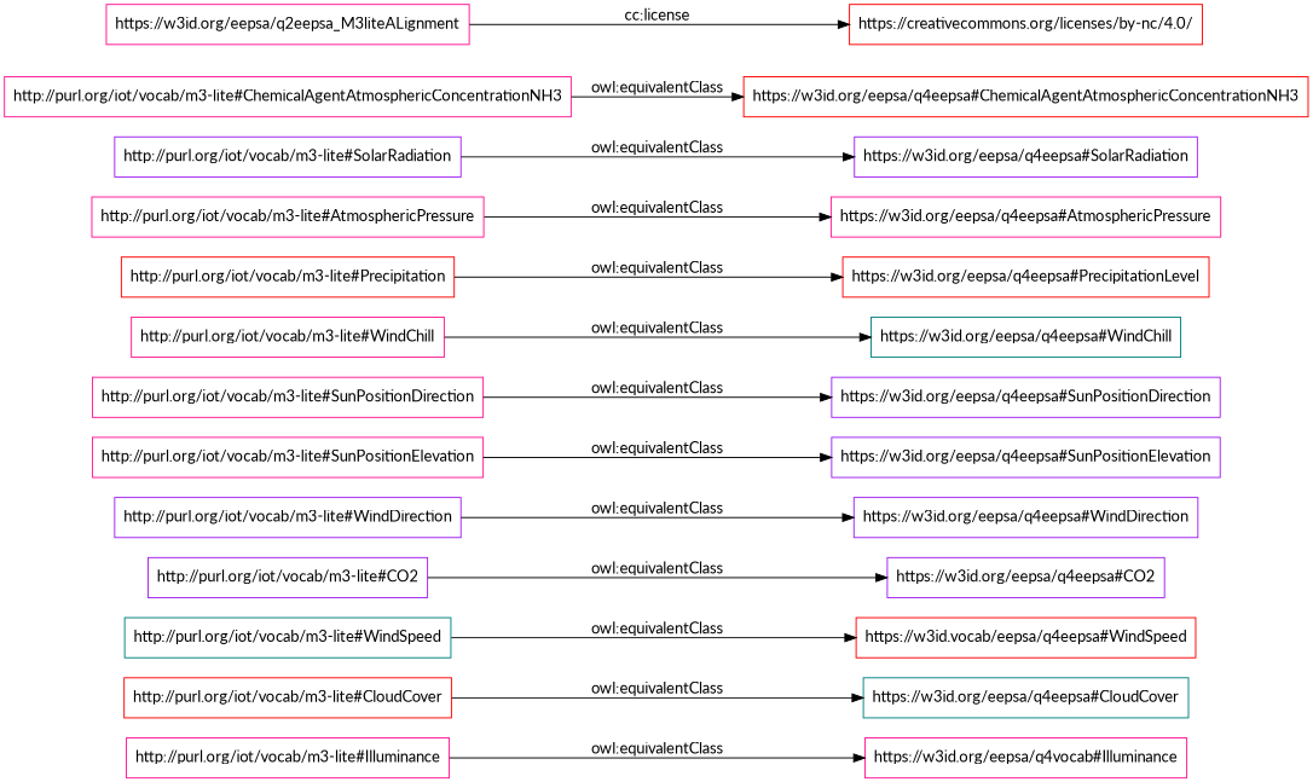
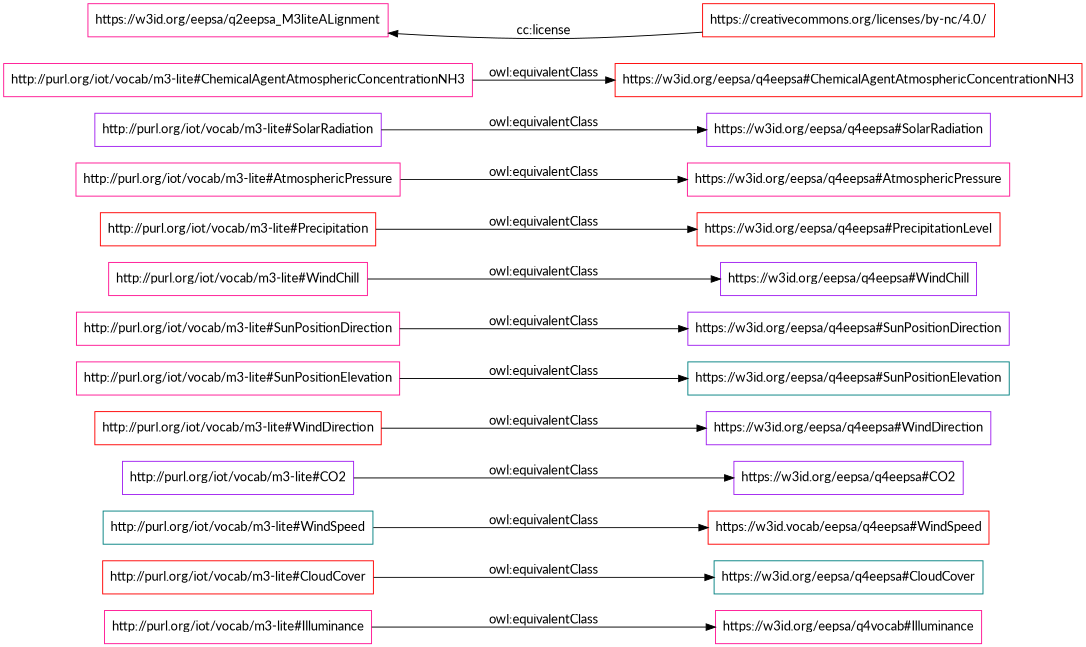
  digraph {
    fontname=Lato
    rankdir=LR
    node [color=deeppink fontname=Lato shape=rectangle]
    edge [fontname=Lato]
    n1 [label="https://w3id.org/eepsa/q4vocab#Illuminance"]
    "http://purl.org/iot/vocab/m3-lite#Illuminance"
    "http://purl.org/iot/vocab/m3-lite#CloudCover" [color=red]
    "https://w3id.org/eepsa/q4eepsa#CloudCover" [color=teal]
    "http://purl.org/iot/vocab/m3-lite#WindSpeed" [color=teal]
    n6 [color=red label="https://w3id.vocab/eepsa/q4eepsa#WindSpeed"]
    "http://purl.org/iot/vocab/m3-lite#CO2" [color=purple]
    "https://w3id.org/eepsa/q4eepsa#CO2" [color=purple]
-   "http://purl.org/iot/vocab/m3-lite#WindDirection" [color=purple]
+   "http://purl.org/iot/vocab/m3-lite#WindDirection" [color=red]
    "https://w3id.org/eepsa/q4eepsa#WindDirection" [color=purple]
-   "https://w3id.org/eepsa/q4eepsa#SunPositionElevation" [color=purple]
+   "https://w3id.org/eepsa/q4eepsa#SunPositionElevation" [color=teal]
    "http://purl.org/iot/vocab/m3-lite#SunPositionElevation"
    "https://w3id.org/eepsa/q4eepsa#SunPositionDirection" [color=purple]
    "http://purl.org/iot/vocab/m3-lite#SunPositionDirection"
-   "https://w3id.org/eepsa/q4eepsa#WindChill" [color=teal]
+   "https://w3id.org/eepsa/q4eepsa#WindChill" [color=purple]
    "http://purl.org/iot/vocab/m3-lite#WindChill"
    "http://purl.org/iot/vocab/m3-lite#Precipitation" [color=red]
    "https://w3id.org/eepsa/q4eepsa#PrecipitationLevel" [color=red]
    "http://purl.org/iot/vocab/m3-lite#AtmosphericPressure"
    "https://w3id.org/eepsa/q4eepsa#AtmosphericPressure"
    "http://purl.org/iot/vocab/m3-lite#SolarRadiation" [color=purple]
    "https://w3id.org/eepsa/q4eepsa#SolarRadiation" [color=purple]
    "https://w3id.org/eepsa/q4eepsa#ChemicalAgentAtmosphericConcentrationNH3" [color=red]
    "http://purl.org/iot/vocab/m3-lite#ChemicalAgentAtmosphericConcentrationNH3"
    n25 [label="https://w3id.org/eepsa/q2eepsa_M3liteALignment"]
    "https://creativecommons.org/licenses/by-nc/4.0/" [color=red]
    "http://purl.org/iot/vocab/m3-lite#Illuminance" -> n1 [label="owl:equivalentClass"]
    "http://purl.org/iot/vocab/m3-lite#CloudCover" -> "https://w3id.org/eepsa/q4eepsa#CloudCover" [label="owl:equivalentClass"]
    "http://purl.org/iot/vocab/m3-lite#WindSpeed" -> n6 [label="owl:equivalentClass"]
    "http://purl.org/iot/vocab/m3-lite#CO2" -> "https://w3id.org/eepsa/q4eepsa#CO2" [label="owl:equivalentClass"]
    "http://purl.org/iot/vocab/m3-lite#WindDirection" -> "https://w3id.org/eepsa/q4eepsa#WindDirection" [label="owl:equivalentClass"]
    "http://purl.org/iot/vocab/m3-lite#SunPositionElevation" -> "https://w3id.org/eepsa/q4eepsa#SunPositionElevation" [label="owl:equivalentClass"]
    "http://purl.org/iot/vocab/m3-lite#SunPositionDirection" -> "https://w3id.org/eepsa/q4eepsa#SunPositionDirection" [label="owl:equivalentClass"]
    "http://purl.org/iot/vocab/m3-lite#WindChill" -> "https://w3id.org/eepsa/q4eepsa#WindChill" [label="owl:equivalentClass"]
    "http://purl.org/iot/vocab/m3-lite#Precipitation" -> "https://w3id.org/eepsa/q4eepsa#PrecipitationLevel" [label="owl:equivalentClass"]
    "http://purl.org/iot/vocab/m3-lite#AtmosphericPressure" -> "https://w3id.org/eepsa/q4eepsa#AtmosphericPressure" [label="owl:equivalentClass"]
    "http://purl.org/iot/vocab/m3-lite#SolarRadiation" -> "https://w3id.org/eepsa/q4eepsa#SolarRadiation" [label="owl:equivalentClass"]
    "http://purl.org/iot/vocab/m3-lite#ChemicalAgentAtmosphericConcentrationNH3" -> "https://w3id.org/eepsa/q4eepsa#ChemicalAgentAtmosphericConcentrationNH3" [label="owl:equivalentClass"]
-   n25 -> "https://creativecommons.org/licenses/by-nc/4.0/" [label="cc:license"]
+   "https://creativecommons.org/licenses/by-nc/4.0/" -> n25 [label="cc:license"]
  }
